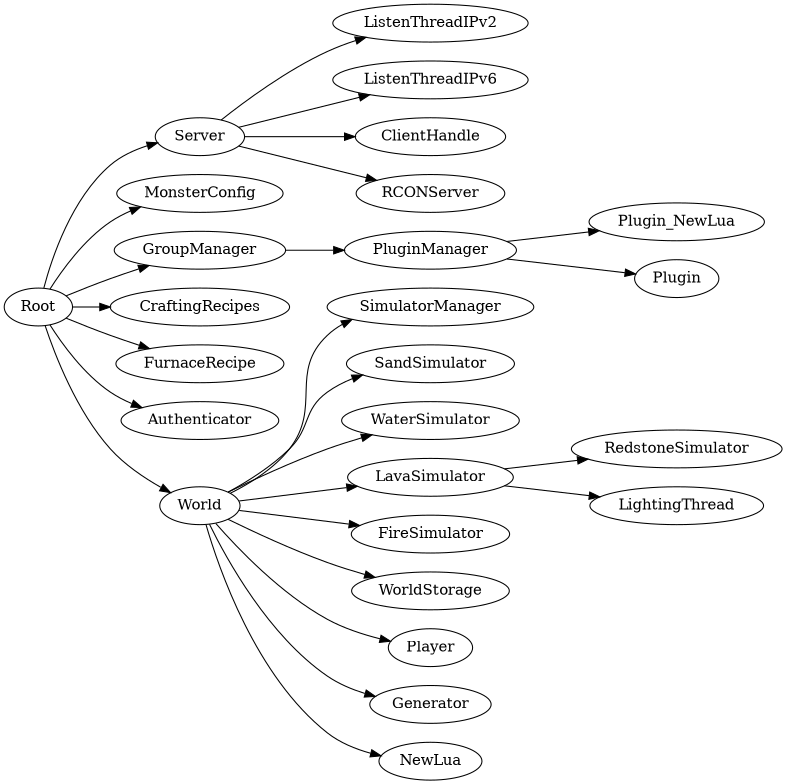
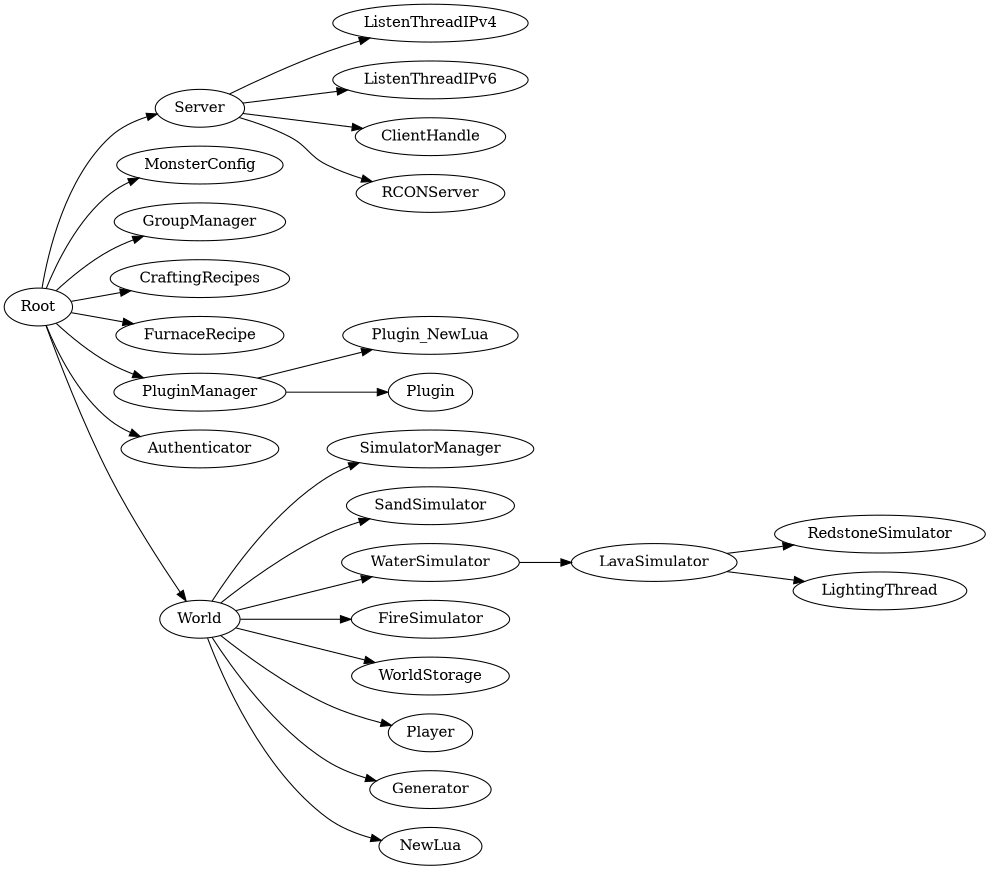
  digraph {
    rankdir=LR
    Root
    Server
    MonsterConfig
    GroupManager
    CraftingRecipes
    FurnaceRecipe
    PluginManager
    Authenticator
    World
-   ListenThreadIPv4 [label=ListenThreadIPv2]
+   ListenThreadIPv4
    ListenThreadIPv6
    ClientHandle
    RCONServer
    Plugin_NewLua
    Plugin
    SimulatorManager
    SandSimulator
    WaterSimulator
    LavaSimulator
    FireSimulator
    WorldStorage
    Player
    Generator
    n24 [label=NewLua]
    RedstoneSimulator
    LightingThread
    Root -> Server
    Root -> MonsterConfig
    Root -> GroupManager
    Root -> CraftingRecipes
    Root -> FurnaceRecipe
-   GroupManager -> PluginManager
+   Root -> PluginManager
    Root -> Authenticator
    Root -> World
    Server -> ListenThreadIPv4
    Server -> ListenThreadIPv6
    Server -> ClientHandle
    Server -> RCONServer
    PluginManager -> Plugin_NewLua
    PluginManager -> Plugin
    World -> SimulatorManager
    World -> SandSimulator
    World -> WaterSimulator
-   World -> LavaSimulator
+   WaterSimulator -> LavaSimulator
    World -> FireSimulator
    World -> WorldStorage
    World -> Player
    World -> Generator
    World -> n24
    LavaSimulator -> RedstoneSimulator
    LavaSimulator -> LightingThread
  }
